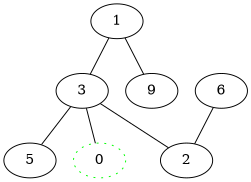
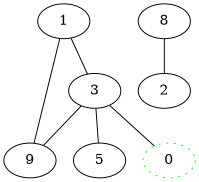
  graph {
    n1 [label=1]
    n2 [label=3]
    n3 [label=9]
    n4 [label=5]
    n5 [color=green label=0 style=dotted]
-   n6 [label=6]
+   n6 [label=8]
    n7 [label=2]
    n1 -- n2
    n1 -- n3
-   n2 -- n7
+   n2 -- n3
    n2 -- n4
    n2 -- n5
    n6 -- n7
  }
